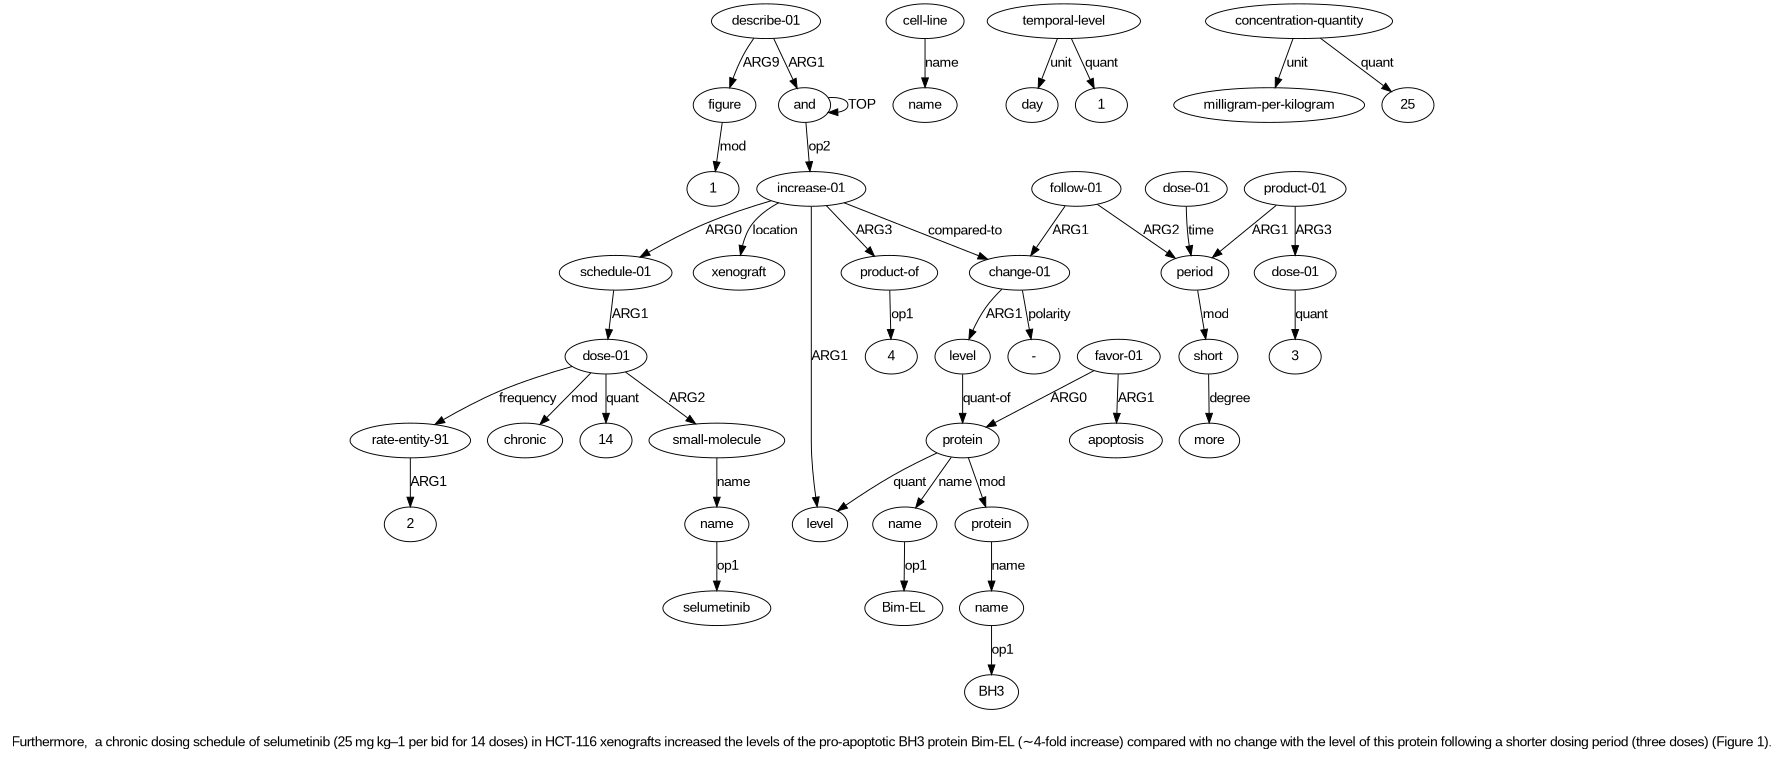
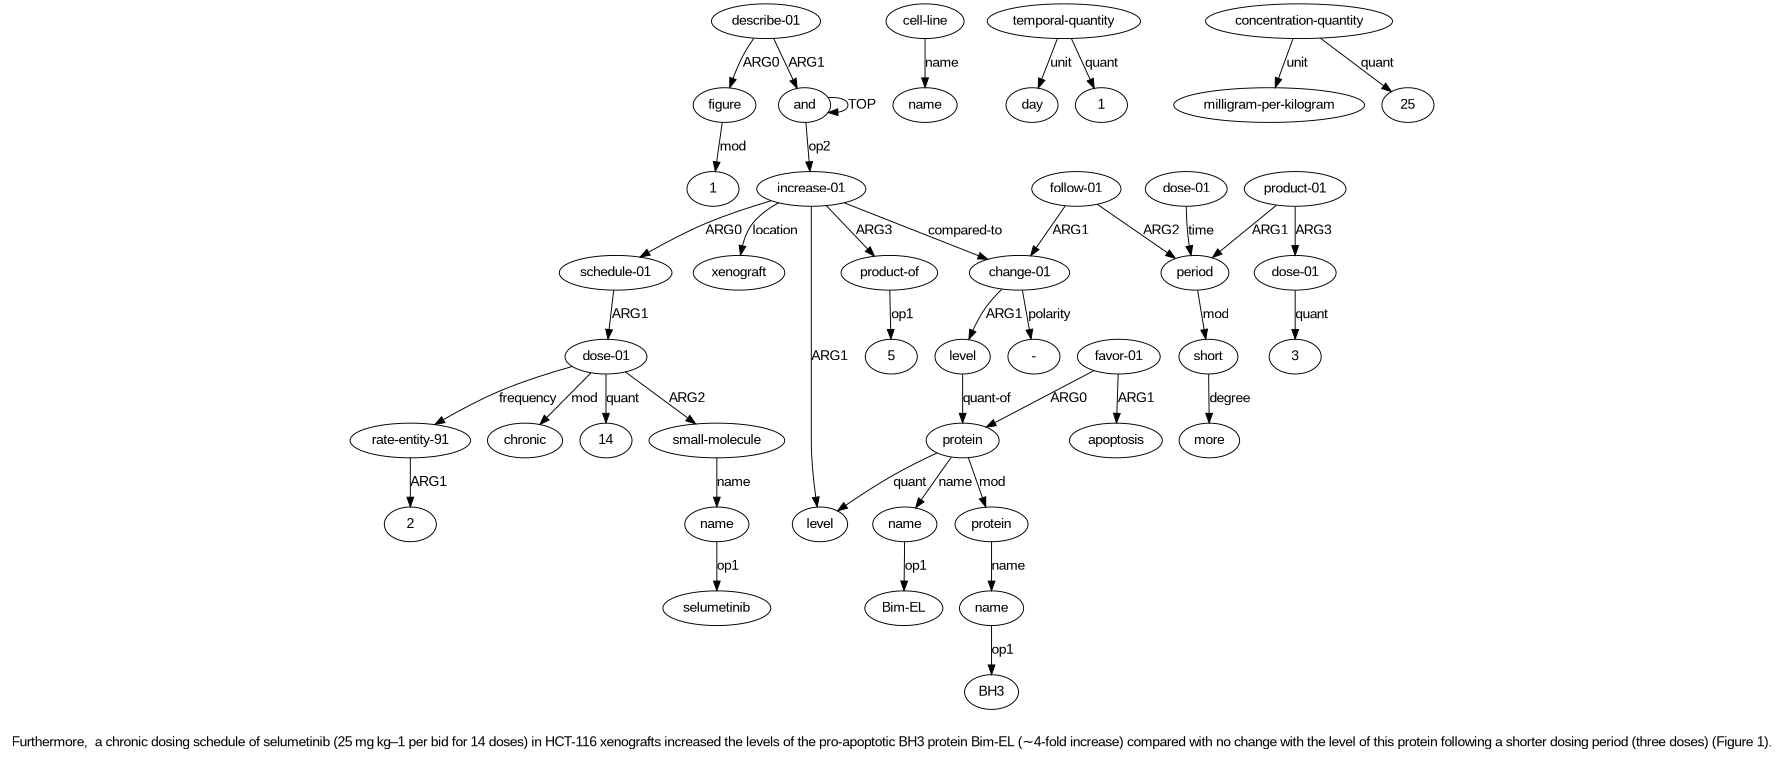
  digraph {
    fontname="Liberation Sans"
    label="Furthermore,  a chronic dosing schedule of selumetinib (25 mg kg–1 per bid for 14 doses) in HCT-116 xenografts increased the levels of the pro-apoptotic BH3 protein Bim-EL (∼4-fold increase) compared with no change with the level of this protein following a shorter dosing period (three doses) (Figure 1)."
    node [color=black fontname="Liberation Sans" gold_ind=-1 gold_label=name test_ind=-1 test_label=name]
    edge [color=black fontname="Liberation Sans" gold_label=ARG1 test_label=ARG1]
    n1 [gold_ind=20 gold_label="change-01" label="change-01" test_ind=20 test_label="change-01"]
    n2 [gold_ind=21 gold_label=level label=level test_ind=21 test_label=level]
    n3 [gold_label="-" label="-" test_label="-"]
    n4 [gold_ind=13 gold_label=protein label=protein test_ind=13 test_label=protein]
    n5 [gold_ind=14 label=name test_ind=14]
    n6 [gold_ind=17 gold_label=protein label=protein test_ind=17 test_label=protein]
    n7 [gold_ind=12 gold_label=level label=level test_ind=12 test_label=level]
    n8 [gold_label="Bim-EL" label="Bim-EL" test_label="Bim-EL"]
    n9 [gold_ind=18 label=name test_ind=18]
    n10 [gold_ind=22 gold_label="follow-01" label="follow-01" test_ind=22 test_label="follow-01"]
    n11 [gold_ind=23 gold_label=period label=period test_ind=23 test_label=period]
    n12 [gold_ind=25 gold_label=short label=short test_ind=25 test_label=short]
    n13 [gold_ind=26 gold_label=more label=more test_ind=26 test_label=more]
    n14 [gold_ind=24 gold_label="dose-01" label="dose-01" test_ind=24 test_label="dose-01"]
    n15 [gold_ind=27 gold_label="mean-01" label="product-01" test_ind=27 test_label="mean-01"]
    n16 [gold_ind=28 gold_label="dose-01" label="dose-01" test_ind=28 test_label="dose-01"]
    n17 [gold_label=3 label=3 test_label=3]
    n18 [gold_ind=29 gold_label=xenograft label=xenograft test_ind=29 test_label=xenograft]
    n19 [gold_ind=30 gold_label="cell-line" label="cell-line" test_ind=30 test_label="cell-line"]
    n20 [gold_ind=31 label=name test_ind=31]
    n21 [gold_label=1 label=1 test_label=1]
    n22 [gold_ind=33 gold_label=figure label=figure test_ind=33 test_label=figure]
    n23 [gold_label=14 label=14 test_label=14]
    n24 [gold_label=2 label=2 test_label=2]
    n25 [gold_ind=32 gold_label="describe-01" label="describe-01" test_ind=32 test_label="describe-01"]
    n26 [gold_ind=0 gold_label=and label=and test_ind=0 test_label=and]
    n27 [gold_ind=1 gold_label="increase-01" label="increase-01" test_ind=1 test_label="increase-01"]
    n28 [gold_ind=19 gold_label="product-of" label="product-of" test_ind=19 test_label="product-of"]
    n29 [gold_ind=2 gold_label="schedule-01" label="schedule-01" test_ind=2 test_label="schedule-01"]
    n30 [gold_ind=15 gold_label="favor-01" label="favor-01" test_ind=15 test_label="favor-01"]
    n31 [gold_ind=16 gold_label=apoptosis label=apoptosis test_ind=16 test_label=apoptosis]
    n32 [gold_label=BH3 label=BH3 test_label=BH3]
    n33 [gold_ind=11 gold_label=day label=day test_ind=11 test_label=day]
-   n34 [gold_ind=10 gold_label="temporal-quantity" label="temporal-level" test_ind=10 test_label="temporal-quantity"]
+   n34 [gold_ind=10 gold_label="temporal-quantity" label="temporal-quantity" test_ind=10 test_label="temporal-quantity"]
    n35 [gold_label=1 label=1 test_label=1]
-   n36 [gold_label=4 label=4 test_label=4]
+   n36 [gold_label=4 label=5 test_label=4]
    n37 [gold_ind=3 gold_label="dose-01" label="dose-01" test_ind=3 test_label="dose-01"]
    n38 [gold_ind=4 gold_label="small-molecule" label="small-molecule" test_ind=4 test_label="small-molecule"]
    n39 [gold_ind=9 gold_label="rate-entity-91" label="rate-entity-91" test_ind=9 test_label="rate-entity-91"]
    n40 [gold_ind=8 gold_label=chronic label=chronic test_ind=8 test_label=chronic]
    n41 [gold_ind=5 label=name test_ind=5]
    n42 [gold_label=selumetinib label=selumetinib test_label=selumetinib]
    n43 [gold_ind=6 gold_label="concentration-quantity" label="concentration-quantity" test_ind=6 test_label="concentration-quantity"]
    n44 [gold_ind=7 gold_label="milligram-per-kilogram" label="milligram-per-kilogram" test_ind=7 test_label="milligram-per-kilogram"]
    n45 [gold_label=25 label=25 test_label=25]
    n1 -> n2 [label=ARG1]
    n1 -> n3 [gold_label=polarity label=polarity test_label=polarity]
    n2 -> n4 [gold_label="quant-of" label="quant-of" test_label="quant-of"]
    n4 -> n5 [gold_label=name label=name test_label=name]
    n4 -> n6 [gold_label=mod label=mod test_label=mod]
    n4 -> n7 [gold_label=quant label=quant test_label=quant]
    n5 -> n8 [gold_label=op1 label=op1 test_label=op1]
    n6 -> n9 [gold_label=name label=name test_label=name]
    n9 -> n32 [gold_label=op1 label=op1 test_label=op1]
    n10 -> n1 [label=ARG1]
    n10 -> n11 [gold_label=ARG2 label=ARG2 test_label=ARG2]
    n11 -> n12 [gold_label=mod label=mod test_label=mod]
    n12 -> n13 [gold_label=degree label=degree test_label=degree]
    n14 -> n11 [gold_label=time label=time test_label=time]
    n15 -> n11 [label=ARG1]
    n15 -> n16 [gold_label=ARG3 label=ARG3 test_label=ARG3]
    n16 -> n17 [gold_label=quant label=quant test_label=quant]
    n19 -> n20 [gold_label=name label=name test_label=name]
    n22 -> n21 [gold_label=mod label=mod test_label=mod]
-   n25 -> n22 [gold_label=ARG0 label=ARG9 test_label=ARG0]
+   n25 -> n22 [gold_label=ARG0 label=ARG0 test_label=ARG0]
    n25 -> n26 [label=ARG1]
    n26 -> n26 [gold_label=TOP label=TOP test_label=TOP]
    n26 -> n27 [gold_label=op2 label=op2 test_label=op2]
    n27 -> n1 [gold_label="compared-to" label="compared-to" test_label="compared-to"]
    n27 -> n7 [label=ARG1]
    n27 -> n18 [gold_label=location label=location test_label=location]
    n27 -> n28 [gold_label=ARG4 label=ARG3 test_label=ARG4]
    n27 -> n29 [gold_label=ARG0 label=ARG0 test_label=ARG0]
    n28 -> n36 [gold_label=op1 label=op1 test_label=op1]
    n29 -> n37 [label=ARG1]
    n30 -> n4 [gold_label=ARG0 label=ARG0 test_label=ARG0]
    n30 -> n31 [label=ARG1]
    n34 -> n33 [gold_label=unit label=unit test_label=unit]
    n34 -> n35 [gold_label=quant label=quant test_label=quant]
    n37 -> n23 [gold_label=quant label=quant test_label=quant]
    n37 -> n38 [gold_label=ARG2 label=ARG2 test_label=ARG2]
    n37 -> n39 [gold_label=frequency label=frequency test_label=frequency]
    n37 -> n40 [gold_label=mod label=mod test_label=mod]
    n38 -> n41 [gold_label=name label=name test_label=name]
    n39 -> n24 [label=ARG1]
    n41 -> n42 [gold_label=op1 label=op1 test_label=op1]
    n43 -> n44 [gold_label=unit label=unit test_label=unit]
    n43 -> n45 [gold_label=quant label=quant test_label=quant]
  }
